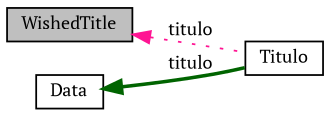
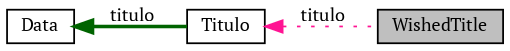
  digraph {
    fontname="PT Serif"
    rankdir=LR
    node [color=black fillcolor=white fontname="PT Serif" fontsize=10 shape=record style=filled]
    edge [dir=back fontname="PT Serif" fontsize=10 labelfontname=Helvetica labelfontsize=10]
    n1 [fillcolor=grey75 fontcolor=black height=0.2 label=WishedTitle width=0.4]
    n2 [height=0.2 label=Titulo width=0.4]
    n3 [height=0.2 label=Data width=0.4]
-   n1 -> n2 [color=deeppink label=" titulo" style=dotted]
+   n2 -> n1 [color=deeppink label=" titulo" style=dotted]
    n3 -> n2 [color=darkgreen label=" titulo" style=bold]
  }
